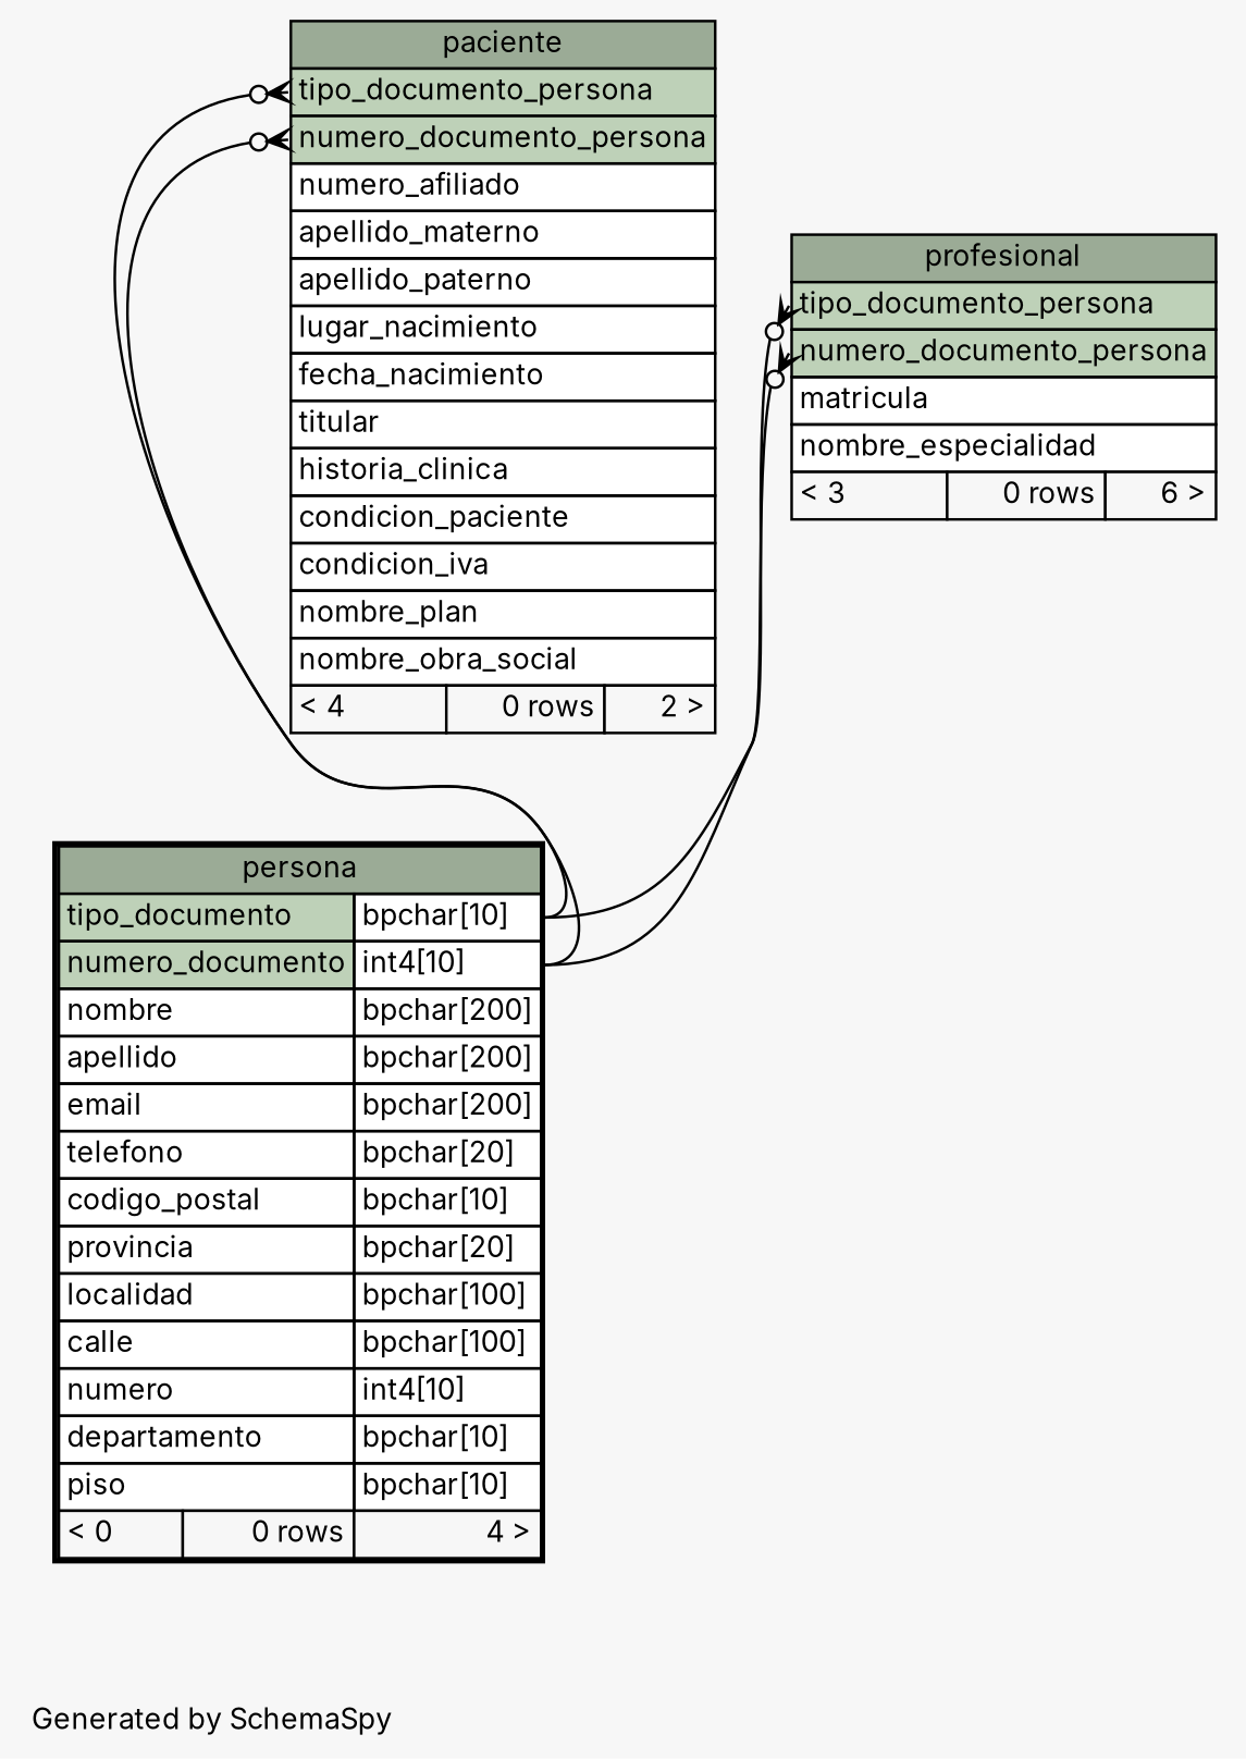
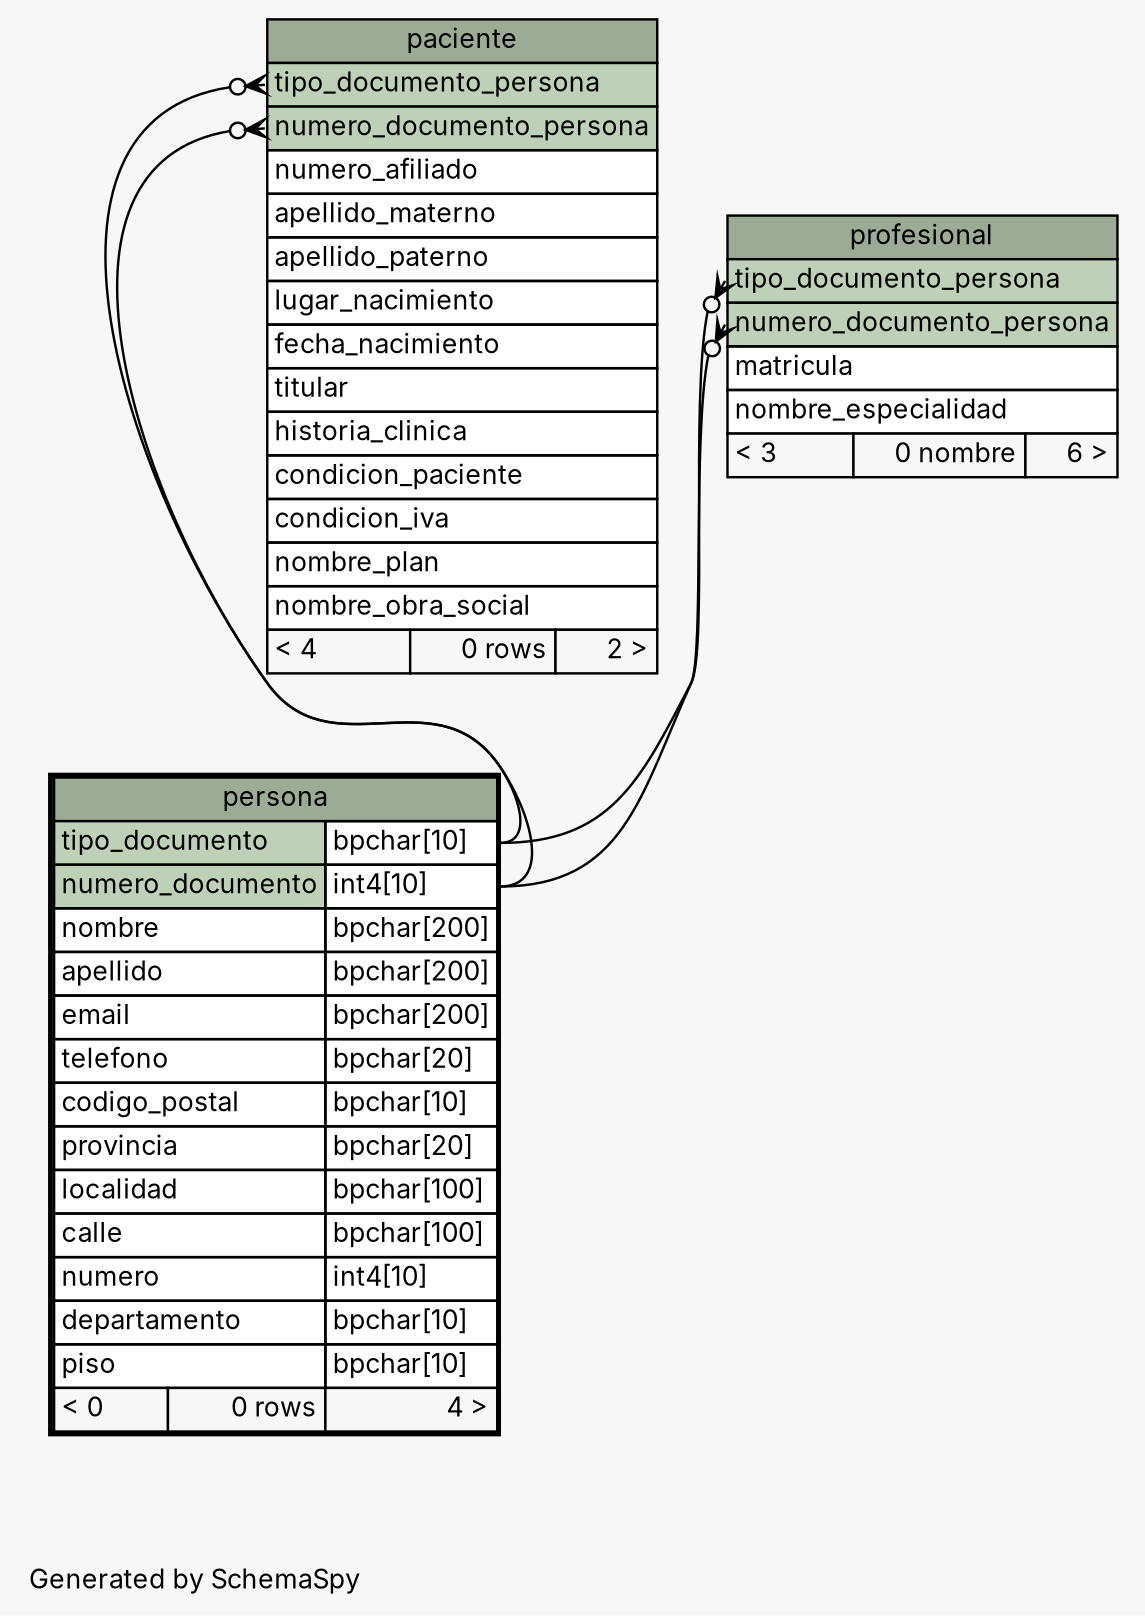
  digraph {
    bgcolor="#f7f7f7"
    fontname=Inter
    fontsize=11
    label="\nGenerated by SchemaSpy"
    labeljust=l
    nodesep=0.18
    rankdir=TB
    ranksep=0.46
    node [fontname=Inter fontsize=11 shape=plaintext]
    edge [arrowhead=none arrowsize=0.8 arrowtail=crowodot dir=back headport="numero_documento.type:e" tailport="numero_documento_persona:w" fontname=Inter]
    n1 [label=<     <TABLE BORDER="0" CELLBORDER="1" CELLSPACING="0" BGCOLOR="#ffffff">       <TR><TD COLSPAN="3" BGCOLOR="#9bab96" ALIGN="CENTER">paciente</TD></TR>       <TR><TD PORT="tipo_documento_persona" COLSPAN="3" BGCOLOR="#bed1b8" ALIGN="LEFT">tipo_documento_persona</TD></TR>       <TR><TD PORT="numero_documento_persona" COLSPAN="3" BGCOLOR="#bed1b8" ALIGN="LEFT">numero_documento_persona</TD></TR>       <TR><TD PORT="numero_afiliado" COLSPAN="3" ALIGN="LEFT">numero_afiliado</TD></TR>       <TR><TD PORT="apellido_materno" COLSPAN="3" ALIGN="LEFT">apellido_materno</TD></TR>       <TR><TD PORT="apellido_paterno" COLSPAN="3" ALIGN="LEFT">apellido_paterno</TD></TR>       <TR><TD PORT="lugar_nacimiento" COLSPAN="3" ALIGN="LEFT">lugar_nacimiento</TD></TR>       <TR><TD PORT="fecha_nacimiento" COLSPAN="3" ALIGN="LEFT">fecha_nacimiento</TD></TR>       <TR><TD PORT="titular" COLSPAN="3" ALIGN="LEFT">titular</TD></TR>       <TR><TD PORT="historia_clinica" COLSPAN="3" ALIGN="LEFT">historia_clinica</TD></TR>       <TR><TD PORT="condicion_paciente" COLSPAN="3" ALIGN="LEFT">condicion_paciente</TD></TR>       <TR><TD PORT="condicion_iva" COLSPAN="3" ALIGN="LEFT">condicion_iva</TD></TR>       <TR><TD PORT="nombre_plan" COLSPAN="3" ALIGN="LEFT">nombre_plan</TD></TR>       <TR><TD PORT="nombre_obra_social" COLSPAN="3" ALIGN="LEFT">nombre_obra_social</TD></TR>       <TR><TD ALIGN="LEFT" BGCOLOR="#f7f7f7">&lt; 4</TD><TD ALIGN="RIGHT" BGCOLOR="#f7f7f7">0 rows</TD><TD ALIGN="RIGHT" BGCOLOR="#f7f7f7">2 &gt;</TD></TR>     </TABLE>>]
    n2 [label=<     <TABLE BORDER="2" CELLBORDER="1" CELLSPACING="0" BGCOLOR="#ffffff">       <TR><TD COLSPAN="3" BGCOLOR="#9bab96" ALIGN="CENTER">persona</TD></TR>       <TR><TD PORT="tipo_documento" COLSPAN="2" BGCOLOR="#bed1b8" ALIGN="LEFT">tipo_documento</TD><TD PORT="tipo_documento.type" ALIGN="LEFT">bpchar[10]</TD></TR>       <TR><TD PORT="numero_documento" COLSPAN="2" BGCOLOR="#bed1b8" ALIGN="LEFT">numero_documento</TD><TD PORT="numero_documento.type" ALIGN="LEFT">int4[10]</TD></TR>       <TR><TD PORT="nombre" COLSPAN="2" ALIGN="LEFT">nombre</TD><TD PORT="nombre.type" ALIGN="LEFT">bpchar[200]</TD></TR>       <TR><TD PORT="apellido" COLSPAN="2" ALIGN="LEFT">apellido</TD><TD PORT="apellido.type" ALIGN="LEFT">bpchar[200]</TD></TR>       <TR><TD PORT="email" COLSPAN="2" ALIGN="LEFT">email</TD><TD PORT="email.type" ALIGN="LEFT">bpchar[200]</TD></TR>       <TR><TD PORT="telefono" COLSPAN="2" ALIGN="LEFT">telefono</TD><TD PORT="telefono.type" ALIGN="LEFT">bpchar[20]</TD></TR>       <TR><TD PORT="codigo_postal" COLSPAN="2" ALIGN="LEFT">codigo_postal</TD><TD PORT="codigo_postal.type" ALIGN="LEFT">bpchar[10]</TD></TR>       <TR><TD PORT="provincia" COLSPAN="2" ALIGN="LEFT">provincia</TD><TD PORT="provincia.type" ALIGN="LEFT">bpchar[20]</TD></TR>       <TR><TD PORT="localidad" COLSPAN="2" ALIGN="LEFT">localidad</TD><TD PORT="localidad.type" ALIGN="LEFT">bpchar[100]</TD></TR>       <TR><TD PORT="calle" COLSPAN="2" ALIGN="LEFT">calle</TD><TD PORT="calle.type" ALIGN="LEFT">bpchar[100]</TD></TR>       <TR><TD PORT="numero" COLSPAN="2" ALIGN="LEFT">numero</TD><TD PORT="numero.type" ALIGN="LEFT">int4[10]</TD></TR>       <TR><TD PORT="departamento" COLSPAN="2" ALIGN="LEFT">departamento</TD><TD PORT="departamento.type" ALIGN="LEFT">bpchar[10]</TD></TR>       <TR><TD PORT="piso" COLSPAN="2" ALIGN="LEFT">piso</TD><TD PORT="piso.type" ALIGN="LEFT">bpchar[10]</TD></TR>       <TR><TD ALIGN="LEFT" BGCOLOR="#f7f7f7">&lt; 0</TD><TD ALIGN="RIGHT" BGCOLOR="#f7f7f7">0 rows</TD><TD ALIGN="RIGHT" BGCOLOR="#f7f7f7">4 &gt;</TD></TR>     </TABLE>>]
-   n3 [label=<     <TABLE BORDER="0" CELLBORDER="1" CELLSPACING="0" BGCOLOR="#ffffff">       <TR><TD COLSPAN="3" BGCOLOR="#9bab96" ALIGN="CENTER">profesional</TD></TR>       <TR><TD PORT="tipo_documento_persona" COLSPAN="3" BGCOLOR="#bed1b8" ALIGN="LEFT">tipo_documento_persona</TD></TR>       <TR><TD PORT="numero_documento_persona" COLSPAN="3" BGCOLOR="#bed1b8" ALIGN="LEFT">numero_documento_persona</TD></TR>       <TR><TD PORT="matricula" COLSPAN="3" ALIGN="LEFT">matricula</TD></TR>       <TR><TD PORT="nombre_especialidad" COLSPAN="3" ALIGN="LEFT">nombre_especialidad</TD></TR>       <TR><TD ALIGN="LEFT" BGCOLOR="#f7f7f7">&lt; 3</TD><TD ALIGN="RIGHT" BGCOLOR="#f7f7f7">0 rows</TD><TD ALIGN="RIGHT" BGCOLOR="#f7f7f7">6 &gt;</TD></TR>     </TABLE>>]
+   n3 [label=<     <TABLE BORDER="0" CELLBORDER="1" CELLSPACING="0" BGCOLOR="#ffffff">       <TR><TD COLSPAN="3" BGCOLOR="#9bab96" ALIGN="CENTER">profesional</TD></TR>       <TR><TD PORT="tipo_documento_persona" COLSPAN="3" BGCOLOR="#bed1b8" ALIGN="LEFT">tipo_documento_persona</TD></TR>       <TR><TD PORT="numero_documento_persona" COLSPAN="3" BGCOLOR="#bed1b8" ALIGN="LEFT">numero_documento_persona</TD></TR>       <TR><TD PORT="matricula" COLSPAN="3" ALIGN="LEFT">matricula</TD></TR>       <TR><TD PORT="nombre_especialidad" COLSPAN="3" ALIGN="LEFT">nombre_especialidad</TD></TR>       <TR><TD ALIGN="LEFT" BGCOLOR="#f7f7f7">&lt; 3</TD><TD ALIGN="RIGHT" BGCOLOR="#f7f7f7">0 nombre</TD><TD ALIGN="RIGHT" BGCOLOR="#f7f7f7">6 &gt;</TD></TR>     </TABLE>>]
    n1 -> n2
    n1 -> n2 [headport="tipo_documento.type:e" tailport="tipo_documento_persona:w"]
    n3 -> n2
    n3 -> n2 [headport="tipo_documento.type:e" tailport="tipo_documento_persona:w"]
  }
